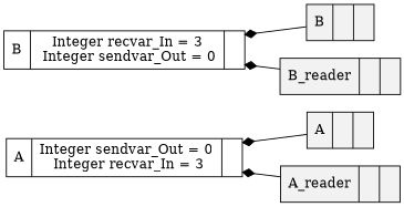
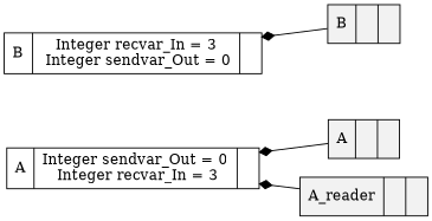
  digraph {
    rankdir=LR
    node [shape=record fillcolor=gray95 style=filled]
    edge [arrowtail=diamond dir=back]
    n1 [label="{A|Integer sendvar_Out = 0\n Integer recvar_In = 3|}" fillcolor="" style=""]
    n2 [label="{A||}"]
    n3 [label="{A_reader||}"]
    n4 [label="{B|Integer recvar_In = 3\n Integer sendvar_Out = 0|}" fillcolor="" style=""]
    n5 [label="{B||}"]
-   n6 [label="{B_reader||}"]
    n1 -> n2
    n1 -> n3
    n4 -> n5
-   n4 -> n6
  }
